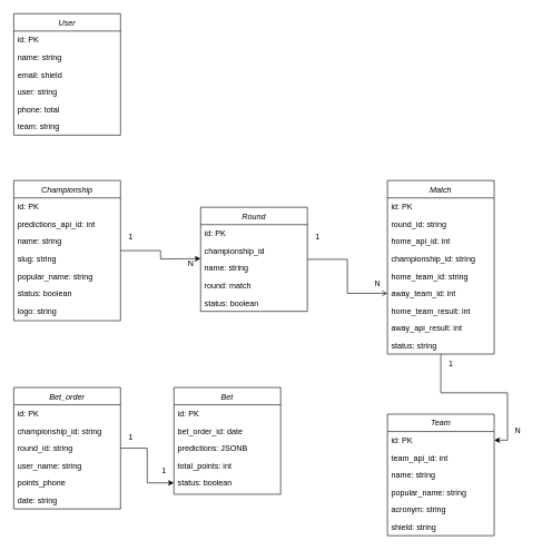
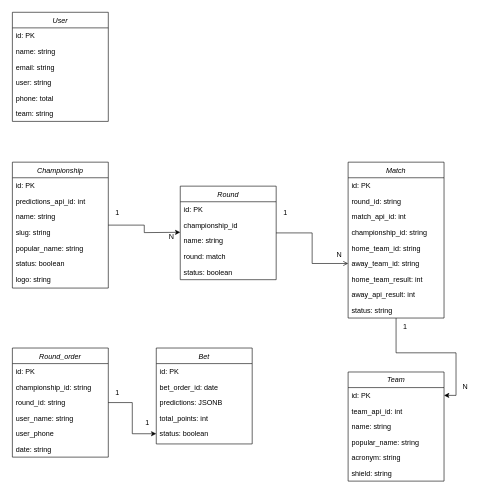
  <mxCell id="0" />
  <mxCell id="1" parent="0" />
  <mxCell id="2" value="" style="edgeStyle=orthogonalEdgeStyle;rounded=0;orthogonalLoop=1;jettySize=auto;html=1;" edge="1" parent="1" source="3" target="62"><mxGeometry relative="1" as="geometry" /></mxCell>
- <mxCell id="3" value="Bet_order" style="swimlane;fontStyle=2;align=center;verticalAlign=top;childLayout=stackLayout;horizontal=1;startSize=26;horizontalStack=0;resizeParent=1;resizeLast=0;collapsible=1;marginBottom=0;rounded=0;shadow=0;strokeWidth=1;" vertex="1" parent="1"><mxGeometry x="20" y="580" width="160" height="182" as="geometry"><mxRectangle x="220" y="120" width="160" height="26" as="alternateBounds" /></mxGeometry></mxCell>
+ <mxCell id="3" value="Round_order" style="swimlane;fontStyle=2;align=center;verticalAlign=top;childLayout=stackLayout;horizontal=1;startSize=26;horizontalStack=0;resizeParent=1;resizeLast=0;collapsible=1;marginBottom=0;rounded=0;shadow=0;strokeWidth=1;" vertex="1" parent="1"><mxGeometry x="20" y="580" width="160" height="182" as="geometry"><mxRectangle x="220" y="120" width="160" height="26" as="alternateBounds" /></mxGeometry></mxCell>
  <mxCell id="4" value="id: PK" style="text;align=left;verticalAlign=top;spacingLeft=4;spacingRight=4;overflow=hidden;rotatable=0;points=[[0,0.5],[1,0.5]];portConstraint=eastwest;" vertex="1" parent="3"><mxGeometry y="26" width="160" height="26" as="geometry" /></mxCell>
  <mxCell id="5" value="championship_id: string" style="text;align=left;verticalAlign=top;spacingLeft=4;spacingRight=4;overflow=hidden;rotatable=0;points=[[0,0.5],[1,0.5]];portConstraint=eastwest;rounded=0;shadow=0;html=0;" vertex="1" parent="3"><mxGeometry y="52" width="160" height="26" as="geometry" /></mxCell>
  <mxCell id="6" value="round_id: string" style="text;align=left;verticalAlign=top;spacingLeft=4;spacingRight=4;overflow=hidden;rotatable=0;points=[[0,0.5],[1,0.5]];portConstraint=eastwest;rounded=0;shadow=0;html=0;" vertex="1" parent="3"><mxGeometry y="78" width="160" height="26" as="geometry" /></mxCell>
  <mxCell id="7" value="user_name: string" style="text;align=left;verticalAlign=top;spacingLeft=4;spacingRight=4;overflow=hidden;rotatable=0;points=[[0,0.5],[1,0.5]];portConstraint=eastwest;rounded=0;shadow=0;html=0;" vertex="1" parent="3"><mxGeometry y="104" width="160" height="26" as="geometry" /></mxCell>
- <mxCell id="8" value="points_phone" style="text;align=left;verticalAlign=top;spacingLeft=4;spacingRight=4;overflow=hidden;rotatable=0;points=[[0,0.5],[1,0.5]];portConstraint=eastwest;rounded=0;shadow=0;html=0;" vertex="1" parent="3"><mxGeometry y="130" width="160" height="26" as="geometry" /></mxCell>
+ <mxCell id="8" value="user_phone" style="text;align=left;verticalAlign=top;spacingLeft=4;spacingRight=4;overflow=hidden;rotatable=0;points=[[0,0.5],[1,0.5]];portConstraint=eastwest;rounded=0;shadow=0;html=0;" vertex="1" parent="3"><mxGeometry y="130" width="160" height="26" as="geometry" /></mxCell>
  <mxCell id="9" value="date: string" style="text;align=left;verticalAlign=top;spacingLeft=4;spacingRight=4;overflow=hidden;rotatable=0;points=[[0,0.5],[1,0.5]];portConstraint=eastwest;rounded=0;shadow=0;html=0;" vertex="1" parent="3"><mxGeometry y="156" width="160" height="26" as="geometry" /></mxCell>
  <mxCell id="10" value="User" style="swimlane;fontStyle=2;align=center;verticalAlign=top;childLayout=stackLayout;horizontal=1;startSize=26;horizontalStack=0;resizeParent=1;resizeLast=0;collapsible=1;marginBottom=0;rounded=0;shadow=0;strokeWidth=1;" vertex="1" parent="1"><mxGeometry x="20" y="20" width="160" height="182" as="geometry"><mxRectangle x="220" y="120" width="160" height="26" as="alternateBounds" /></mxGeometry></mxCell>
  <mxCell id="11" value="id: PK" style="text;align=left;verticalAlign=top;spacingLeft=4;spacingRight=4;overflow=hidden;rotatable=0;points=[[0,0.5],[1,0.5]];portConstraint=eastwest;" vertex="1" parent="10"><mxGeometry y="26" width="160" height="26" as="geometry" /></mxCell>
  <mxCell id="12" value="name: string" style="text;align=left;verticalAlign=top;spacingLeft=4;spacingRight=4;overflow=hidden;rotatable=0;points=[[0,0.5],[1,0.5]];portConstraint=eastwest;rounded=0;shadow=0;html=0;" vertex="1" parent="10"><mxGeometry y="52" width="160" height="26" as="geometry" /></mxCell>
- <mxCell id="13" value="email: shield" style="text;align=left;verticalAlign=top;spacingLeft=4;spacingRight=4;overflow=hidden;rotatable=0;points=[[0,0.5],[1,0.5]];portConstraint=eastwest;rounded=0;shadow=0;html=0;" vertex="1" parent="10"><mxGeometry y="78" width="160" height="26" as="geometry" /></mxCell>
+ <mxCell id="13" value="email: string" style="text;align=left;verticalAlign=top;spacingLeft=4;spacingRight=4;overflow=hidden;rotatable=0;points=[[0,0.5],[1,0.5]];portConstraint=eastwest;rounded=0;shadow=0;html=0;" vertex="1" parent="10"><mxGeometry y="78" width="160" height="26" as="geometry" /></mxCell>
  <mxCell id="14" value="user: string" style="text;align=left;verticalAlign=top;spacingLeft=4;spacingRight=4;overflow=hidden;rotatable=0;points=[[0,0.5],[1,0.5]];portConstraint=eastwest;rounded=0;shadow=0;html=0;" vertex="1" parent="10"><mxGeometry y="104" width="160" height="26" as="geometry" /></mxCell>
  <mxCell id="15" value="phone: total" style="text;align=left;verticalAlign=top;spacingLeft=4;spacingRight=4;overflow=hidden;rotatable=0;points=[[0,0.5],[1,0.5]];portConstraint=eastwest;rounded=0;shadow=0;html=0;" vertex="1" parent="10"><mxGeometry y="130" width="160" height="26" as="geometry" /></mxCell>
  <mxCell id="16" value="team: string" style="text;align=left;verticalAlign=top;spacingLeft=4;spacingRight=4;overflow=hidden;rotatable=0;points=[[0,0.5],[1,0.5]];portConstraint=eastwest;rounded=0;shadow=0;html=0;" vertex="1" parent="10"><mxGeometry y="156" width="160" height="26" as="geometry" /></mxCell>
  <mxCell id="17" value="" style="edgeStyle=orthogonalEdgeStyle;rounded=0;orthogonalLoop=1;jettySize=auto;html=1;" edge="1" parent="1" source="18"><mxGeometry relative="1" as="geometry"><mxPoint x="300" y="387" as="targetPoint" /></mxGeometry></mxCell>
  <mxCell id="18" value="Championship" style="swimlane;fontStyle=2;align=center;verticalAlign=top;childLayout=stackLayout;horizontal=1;startSize=26;horizontalStack=0;resizeParent=1;resizeLast=0;collapsible=1;marginBottom=0;rounded=0;shadow=0;strokeWidth=1;" vertex="1" parent="1"><mxGeometry x="20" y="270" width="160" height="210" as="geometry"><mxRectangle x="220" y="120" width="160" height="26" as="alternateBounds" /></mxGeometry></mxCell>
  <mxCell id="19" value="id: PK" style="text;align=left;verticalAlign=top;spacingLeft=4;spacingRight=4;overflow=hidden;rotatable=0;points=[[0,0.5],[1,0.5]];portConstraint=eastwest;" vertex="1" parent="18"><mxGeometry y="26" width="160" height="26" as="geometry" /></mxCell>
  <mxCell id="20" value="predictions_api_id: int" style="text;align=left;verticalAlign=top;spacingLeft=4;spacingRight=4;overflow=hidden;rotatable=0;points=[[0,0.5],[1,0.5]];portConstraint=eastwest;" vertex="1" parent="18"><mxGeometry y="52" width="160" height="26" as="geometry" /></mxCell>
  <mxCell id="21" value="name: string" style="text;align=left;verticalAlign=top;spacingLeft=4;spacingRight=4;overflow=hidden;rotatable=0;points=[[0,0.5],[1,0.5]];portConstraint=eastwest;rounded=0;shadow=0;html=0;" vertex="1" parent="18"><mxGeometry y="78" width="160" height="26" as="geometry" /></mxCell>
  <mxCell id="22" value="slug: string" style="text;align=left;verticalAlign=top;spacingLeft=4;spacingRight=4;overflow=hidden;rotatable=0;points=[[0,0.5],[1,0.5]];portConstraint=eastwest;rounded=0;shadow=0;html=0;" vertex="1" parent="18"><mxGeometry y="104" width="160" height="26" as="geometry" /></mxCell>
  <mxCell id="23" value="popular_name: string" style="text;align=left;verticalAlign=top;spacingLeft=4;spacingRight=4;overflow=hidden;rotatable=0;points=[[0,0.5],[1,0.5]];portConstraint=eastwest;rounded=0;shadow=0;html=0;" vertex="1" parent="18"><mxGeometry y="130" width="160" height="26" as="geometry" /></mxCell>
  <mxCell id="24" value="status: boolean" style="text;align=left;verticalAlign=top;spacingLeft=4;spacingRight=4;overflow=hidden;rotatable=0;points=[[0,0.5],[1,0.5]];portConstraint=eastwest;rounded=0;shadow=0;html=0;" vertex="1" parent="18"><mxGeometry y="156" width="160" height="26" as="geometry" /></mxCell>
  <mxCell id="25" value="logo: string" style="text;align=left;verticalAlign=top;spacingLeft=4;spacingRight=4;overflow=hidden;rotatable=0;points=[[0,0.5],[1,0.5]];portConstraint=eastwest;rounded=0;shadow=0;html=0;" vertex="1" parent="18"><mxGeometry y="182" width="160" height="26" as="geometry" /></mxCell>
  <mxCell id="26" value="" style="edgeStyle=orthogonalEdgeStyle;rounded=0;orthogonalLoop=1;jettySize=auto;html=1;endArrow=open;" edge="1" parent="1" source="27" target="42"><mxGeometry relative="1" as="geometry" /></mxCell>
  <mxCell id="27" value="Round" style="swimlane;fontStyle=2;align=center;verticalAlign=top;childLayout=stackLayout;horizontal=1;startSize=26;horizontalStack=0;resizeParent=1;resizeLast=0;collapsible=1;marginBottom=0;rounded=0;shadow=0;strokeWidth=1;" vertex="1" parent="1"><mxGeometry x="300" y="310" width="160" height="156" as="geometry"><mxRectangle x="220" y="120" width="160" height="26" as="alternateBounds" /></mxGeometry></mxCell>
  <mxCell id="28" value="id: PK" style="text;align=left;verticalAlign=top;spacingLeft=4;spacingRight=4;overflow=hidden;rotatable=0;points=[[0,0.5],[1,0.5]];portConstraint=eastwest;" vertex="1" parent="27"><mxGeometry y="26" width="160" height="26" as="geometry" /></mxCell>
  <mxCell id="29" value="championship_id" style="text;align=left;verticalAlign=top;spacingLeft=4;spacingRight=4;overflow=hidden;rotatable=0;points=[[0,0.5],[1,0.5]];portConstraint=eastwest;" vertex="1" parent="27"><mxGeometry y="52" width="160" height="26" as="geometry" /></mxCell>
  <mxCell id="30" value="name: string" style="text;align=left;verticalAlign=top;spacingLeft=4;spacingRight=4;overflow=hidden;rotatable=0;points=[[0,0.5],[1,0.5]];portConstraint=eastwest;" vertex="1" parent="27"><mxGeometry y="78" width="160" height="26" as="geometry" /></mxCell>
  <mxCell id="31" value="round: match" style="text;align=left;verticalAlign=top;spacingLeft=4;spacingRight=4;overflow=hidden;rotatable=0;points=[[0,0.5],[1,0.5]];portConstraint=eastwest;rounded=0;shadow=0;html=0;" vertex="1" parent="27"><mxGeometry y="104" width="160" height="26" as="geometry" /></mxCell>
  <mxCell id="32" value="status: boolean" style="text;align=left;verticalAlign=top;spacingLeft=4;spacingRight=4;overflow=hidden;rotatable=0;points=[[0,0.5],[1,0.5]];portConstraint=eastwest;rounded=0;shadow=0;html=0;" vertex="1" parent="27"><mxGeometry y="130" width="160" height="26" as="geometry" /></mxCell>
  <mxCell id="33" value="1" style="text;html=1;align=center;verticalAlign=middle;resizable=0;points=[];autosize=1;strokeColor=none;fillColor=none;" vertex="1" parent="1"><mxGeometry x="180" y="340" width="30" height="30" as="geometry" /></mxCell>
  <mxCell id="34" value="N" style="text;html=1;align=center;verticalAlign=middle;resizable=0;points=[];autosize=1;strokeColor=none;fillColor=none;" vertex="1" parent="1"><mxGeometry x="270" y="380" width="30" height="30" as="geometry" /></mxCell>
  <mxCell id="35" value="" style="edgeStyle=orthogonalEdgeStyle;rounded=0;orthogonalLoop=1;jettySize=auto;html=1;" edge="1" parent="1" source="36" target="49"><mxGeometry relative="1" as="geometry" /></mxCell>
  <mxCell id="36" value="Match" style="swimlane;fontStyle=2;align=center;verticalAlign=top;childLayout=stackLayout;horizontal=1;startSize=26;horizontalStack=0;resizeParent=1;resizeLast=0;collapsible=1;marginBottom=0;rounded=0;shadow=0;strokeWidth=1;" vertex="1" parent="1"><mxGeometry x="580" y="270" width="160" height="260" as="geometry"><mxRectangle x="220" y="120" width="160" height="26" as="alternateBounds" /></mxGeometry></mxCell>
  <mxCell id="37" value="id: PK" style="text;align=left;verticalAlign=top;spacingLeft=4;spacingRight=4;overflow=hidden;rotatable=0;points=[[0,0.5],[1,0.5]];portConstraint=eastwest;" vertex="1" parent="36"><mxGeometry y="26" width="160" height="26" as="geometry" /></mxCell>
  <mxCell id="38" value="round_id: string" style="text;align=left;verticalAlign=top;spacingLeft=4;spacingRight=4;overflow=hidden;rotatable=0;points=[[0,0.5],[1,0.5]];portConstraint=eastwest;" vertex="1" parent="36"><mxGeometry y="52" width="160" height="26" as="geometry" /></mxCell>
- <mxCell id="39" value="home_api_id: int" style="text;align=left;verticalAlign=top;spacingLeft=4;spacingRight=4;overflow=hidden;rotatable=0;points=[[0,0.5],[1,0.5]];portConstraint=eastwest;" vertex="1" parent="36"><mxGeometry y="78" width="160" height="26" as="geometry" /></mxCell>
+ <mxCell id="39" value="match_api_id: int" style="text;align=left;verticalAlign=top;spacingLeft=4;spacingRight=4;overflow=hidden;rotatable=0;points=[[0,0.5],[1,0.5]];portConstraint=eastwest;" vertex="1" parent="36"><mxGeometry y="78" width="160" height="26" as="geometry" /></mxCell>
  <mxCell id="40" value="championship_id: string" style="text;align=left;verticalAlign=top;spacingLeft=4;spacingRight=4;overflow=hidden;rotatable=0;points=[[0,0.5],[1,0.5]];portConstraint=eastwest;rounded=0;shadow=0;html=0;" vertex="1" parent="36"><mxGeometry y="104" width="160" height="26" as="geometry" /></mxCell>
  <mxCell id="41" value="home_team_id: string" style="text;align=left;verticalAlign=top;spacingLeft=4;spacingRight=4;overflow=hidden;rotatable=0;points=[[0,0.5],[1,0.5]];portConstraint=eastwest;rounded=0;shadow=0;html=0;" vertex="1" parent="36"><mxGeometry y="130" width="160" height="26" as="geometry" /></mxCell>
- <mxCell id="42" value="away_team_id: int" style="text;align=left;verticalAlign=top;spacingLeft=4;spacingRight=4;overflow=hidden;rotatable=0;points=[[0,0.5],[1,0.5]];portConstraint=eastwest;rounded=0;shadow=0;html=0;" vertex="1" parent="36"><mxGeometry y="156" width="160" height="26" as="geometry" /></mxCell>
+ <mxCell id="42" value="away_team_id: string" style="text;align=left;verticalAlign=top;spacingLeft=4;spacingRight=4;overflow=hidden;rotatable=0;points=[[0,0.5],[1,0.5]];portConstraint=eastwest;rounded=0;shadow=0;html=0;" vertex="1" parent="36"><mxGeometry y="156" width="160" height="26" as="geometry" /></mxCell>
  <mxCell id="43" value="home_team_result: int" style="text;align=left;verticalAlign=top;spacingLeft=4;spacingRight=4;overflow=hidden;rotatable=0;points=[[0,0.5],[1,0.5]];portConstraint=eastwest;rounded=0;shadow=0;html=0;" vertex="1" parent="36"><mxGeometry y="182" width="160" height="26" as="geometry" /></mxCell>
  <mxCell id="44" value="away_api_result: int" style="text;align=left;verticalAlign=top;spacingLeft=4;spacingRight=4;overflow=hidden;rotatable=0;points=[[0,0.5],[1,0.5]];portConstraint=eastwest;rounded=0;shadow=0;html=0;" vertex="1" parent="36"><mxGeometry y="208" width="160" height="26" as="geometry" /></mxCell>
  <mxCell id="45" value="status: string" style="text;align=left;verticalAlign=top;spacingLeft=4;spacingRight=4;overflow=hidden;rotatable=0;points=[[0,0.5],[1,0.5]];portConstraint=eastwest;rounded=0;shadow=0;html=0;" vertex="1" parent="36"><mxGeometry y="234" width="160" height="26" as="geometry" /></mxCell>
  <mxCell id="46" value="1" style="text;html=1;align=center;verticalAlign=middle;resizable=0;points=[];autosize=1;strokeColor=none;fillColor=none;" vertex="1" parent="1"><mxGeometry x="460" y="340" width="30" height="30" as="geometry" /></mxCell>
  <mxCell id="47" value="N" style="text;html=1;align=center;verticalAlign=middle;resizable=0;points=[];autosize=1;strokeColor=none;fillColor=none;" vertex="1" parent="1"><mxGeometry x="550" y="410" width="30" height="30" as="geometry" /></mxCell>
  <mxCell id="48" value="Team" style="swimlane;fontStyle=2;align=center;verticalAlign=top;childLayout=stackLayout;horizontal=1;startSize=26;horizontalStack=0;resizeParent=1;resizeLast=0;collapsible=1;marginBottom=0;rounded=0;shadow=0;strokeWidth=1;" vertex="1" parent="1"><mxGeometry x="580" y="620" width="160" height="182" as="geometry"><mxRectangle x="220" y="120" width="160" height="26" as="alternateBounds" /></mxGeometry></mxCell>
  <mxCell id="49" value="id: PK" style="text;align=left;verticalAlign=top;spacingLeft=4;spacingRight=4;overflow=hidden;rotatable=0;points=[[0,0.5],[1,0.5]];portConstraint=eastwest;" vertex="1" parent="48"><mxGeometry y="26" width="160" height="26" as="geometry" /></mxCell>
  <mxCell id="50" value="team_api_id: int" style="text;align=left;verticalAlign=top;spacingLeft=4;spacingRight=4;overflow=hidden;rotatable=0;points=[[0,0.5],[1,0.5]];portConstraint=eastwest;" vertex="1" parent="48"><mxGeometry y="52" width="160" height="26" as="geometry" /></mxCell>
  <mxCell id="51" value="name: string" style="text;align=left;verticalAlign=top;spacingLeft=4;spacingRight=4;overflow=hidden;rotatable=0;points=[[0,0.5],[1,0.5]];portConstraint=eastwest;rounded=0;shadow=0;html=0;" vertex="1" parent="48"><mxGeometry y="78" width="160" height="26" as="geometry" /></mxCell>
  <mxCell id="52" value="popular_name: string" style="text;align=left;verticalAlign=top;spacingLeft=4;spacingRight=4;overflow=hidden;rotatable=0;points=[[0,0.5],[1,0.5]];portConstraint=eastwest;rounded=0;shadow=0;html=0;" vertex="1" parent="48"><mxGeometry y="104" width="160" height="26" as="geometry" /></mxCell>
  <mxCell id="53" value="acronym: string" style="text;align=left;verticalAlign=top;spacingLeft=4;spacingRight=4;overflow=hidden;rotatable=0;points=[[0,0.5],[1,0.5]];portConstraint=eastwest;rounded=0;shadow=0;html=0;" vertex="1" parent="48"><mxGeometry y="130" width="160" height="26" as="geometry" /></mxCell>
  <mxCell id="54" value="shield: string" style="text;align=left;verticalAlign=top;spacingLeft=4;spacingRight=4;overflow=hidden;rotatable=0;points=[[0,0.5],[1,0.5]];portConstraint=eastwest;rounded=0;shadow=0;html=0;" vertex="1" parent="48"><mxGeometry y="156" width="160" height="26" as="geometry" /></mxCell>
  <mxCell id="55" value="1" style="text;html=1;align=center;verticalAlign=middle;resizable=0;points=[];autosize=1;strokeColor=none;fillColor=none;" vertex="1" parent="1"><mxGeometry x="660" y="530" width="30" height="30" as="geometry" /></mxCell>
  <mxCell id="56" value="N" style="text;html=1;align=center;verticalAlign=middle;resizable=0;points=[];autosize=1;strokeColor=none;fillColor=none;" vertex="1" parent="1"><mxGeometry x="760" y="630" width="30" height="30" as="geometry" /></mxCell>
  <mxCell id="57" value="Bet" style="swimlane;fontStyle=2;align=center;verticalAlign=top;childLayout=stackLayout;horizontal=1;startSize=26;horizontalStack=0;resizeParent=1;resizeLast=0;collapsible=1;marginBottom=0;rounded=0;shadow=0;strokeWidth=1;" vertex="1" parent="1"><mxGeometry x="260" y="580" width="160" height="160" as="geometry"><mxRectangle x="220" y="120" width="160" height="26" as="alternateBounds" /></mxGeometry></mxCell>
  <mxCell id="58" value="id: PK" style="text;align=left;verticalAlign=top;spacingLeft=4;spacingRight=4;overflow=hidden;rotatable=0;points=[[0,0.5],[1,0.5]];portConstraint=eastwest;" vertex="1" parent="57"><mxGeometry y="26" width="160" height="26" as="geometry" /></mxCell>
  <mxCell id="59" value="bet_order_id: date" style="text;align=left;verticalAlign=top;spacingLeft=4;spacingRight=4;overflow=hidden;rotatable=0;points=[[0,0.5],[1,0.5]];portConstraint=eastwest;rounded=0;shadow=0;html=0;" vertex="1" parent="57"><mxGeometry y="52" width="160" height="26" as="geometry" /></mxCell>
  <mxCell id="60" value="predictions: JSONB" style="text;align=left;verticalAlign=top;spacingLeft=4;spacingRight=4;overflow=hidden;rotatable=0;points=[[0,0.5],[1,0.5]];portConstraint=eastwest;rounded=0;shadow=0;html=0;" vertex="1" parent="57"><mxGeometry y="78" width="160" height="26" as="geometry" /></mxCell>
  <mxCell id="61" value="total_points: int" style="text;align=left;verticalAlign=top;spacingLeft=4;spacingRight=4;overflow=hidden;rotatable=0;points=[[0,0.5],[1,0.5]];portConstraint=eastwest;rounded=0;shadow=0;html=0;" vertex="1" parent="57"><mxGeometry y="104" width="160" height="26" as="geometry" /></mxCell>
  <mxCell id="62" value="status: boolean" style="text;align=left;verticalAlign=top;spacingLeft=4;spacingRight=4;overflow=hidden;rotatable=0;points=[[0,0.5],[1,0.5]];portConstraint=eastwest;rounded=0;shadow=0;html=0;" vertex="1" parent="57"><mxGeometry y="130" width="160" height="26" as="geometry" /></mxCell>
  <mxCell id="63" value="1" style="text;html=1;align=center;verticalAlign=middle;resizable=0;points=[];autosize=1;strokeColor=none;fillColor=none;" vertex="1" parent="1"><mxGeometry x="180" y="640" width="30" height="30" as="geometry" /></mxCell>
  <mxCell id="64" value="1" style="text;html=1;align=center;verticalAlign=middle;resizable=0;points=[];autosize=1;strokeColor=none;fillColor=none;" vertex="1" parent="1"><mxGeometry x="230" y="690" width="30" height="30" as="geometry" /></mxCell>
